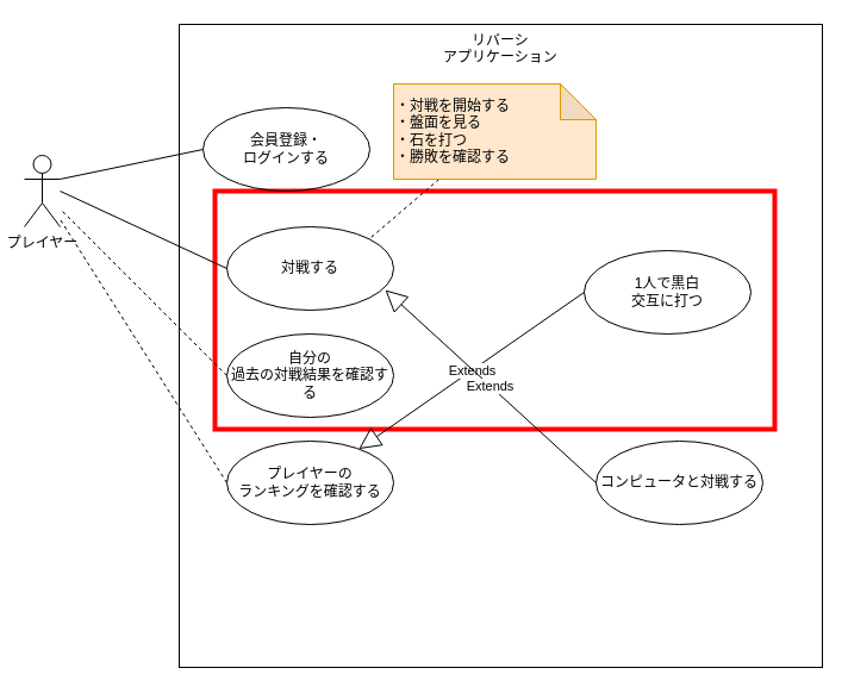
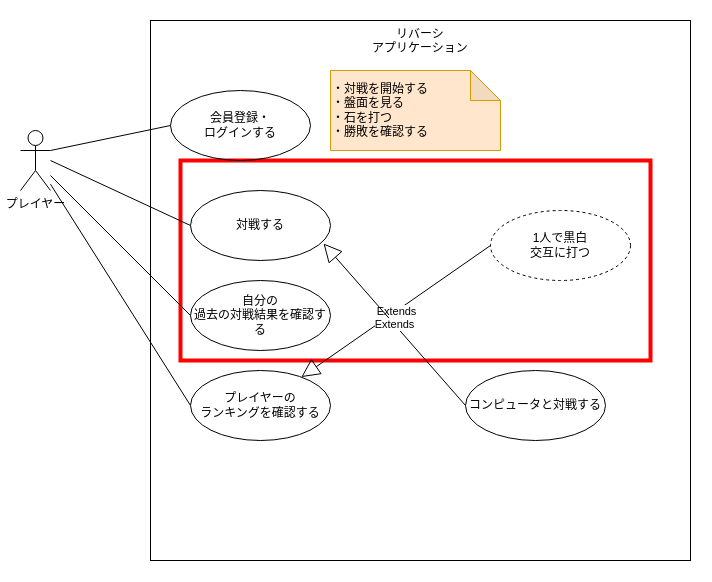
  <mxCell id="0" />
  <mxCell id="1" parent="0" />
  <mxCell id="2" value="リバーシ&lt;br&gt;アプリケーション" style="whiteSpace=wrap;html=1;aspect=fixed;verticalAlign=top;gradientColor=none;fillColor=none;" vertex="1" parent="1"><mxGeometry x="150" y="20" width="540" height="540" as="geometry" /></mxCell>
  <mxCell id="3" value="" style="rounded=0;whiteSpace=wrap;html=1;fillColor=none;gradientColor=none;strokeColor=#FF0000;strokeWidth=4;" vertex="1" parent="1"><mxGeometry x="180" y="160" width="470" height="200" as="geometry" /></mxCell>
  <mxCell id="4" style="edgeStyle=none;sketch=0;html=1;entryX=0;entryY=0.5;entryDx=0;entryDy=0;endArrow=none;endFill=0;" edge="1" parent="1" target="6"><mxGeometry relative="1" as="geometry"><mxPoint x="50" y="160" as="sourcePoint" /></mxGeometry></mxCell>
  <mxCell id="5" value="プレイヤー" style="shape=umlActor;verticalLabelPosition=bottom;verticalAlign=top;html=1;outlineConnect=0;fillColor=none;gradientColor=none;" vertex="1" parent="1"><mxGeometry x="20" y="130" width="30" height="60" as="geometry" /></mxCell>
  <mxCell id="6" value="対戦する" style="ellipse;whiteSpace=wrap;html=1;fillColor=none;gradientColor=none;" vertex="1" parent="1"><mxGeometry x="190" y="190" width="140" height="70" as="geometry" /></mxCell>
- <mxCell id="7" style="edgeStyle=none;html=1;entryX=1;entryY=0;entryDx=0;entryDy=0;endArrow=none;endFill=0;dashed=1;" edge="1" parent="1" source="8" target="6"><mxGeometry relative="1" as="geometry" /></mxCell>
  <mxCell id="8" value="・対戦を開始する&lt;br&gt;・盤面を見る&lt;br&gt;・石を打つ&lt;br&gt;・勝敗を確認する" style="shape=note;whiteSpace=wrap;html=1;backgroundOutline=1;darkOpacity=0.05;fillColor=#ffe6cc;strokeColor=#d79b00;align=left;" vertex="1" parent="1"><mxGeometry x="330" y="70" width="170" height="80" as="geometry" /></mxCell>
- <mxCell id="9" style="edgeStyle=none;html=1;exitX=0;exitY=0.5;exitDx=0;exitDy=0;endArrow=none;endFill=0;dashed=1;" edge="1" parent="1" source="10" target="5"><mxGeometry relative="1" as="geometry" /></mxCell>
+ <mxCell id="9" style="edgeStyle=none;html=1;exitX=0;exitY=0.5;exitDx=0;exitDy=0;endArrow=none;endFill=0;" edge="1" parent="1" source="10" target="5"><mxGeometry relative="1" as="geometry" /></mxCell>
  <mxCell id="10" value="自分の&lt;br&gt;過去の対戦結果を確認する" style="ellipse;whiteSpace=wrap;html=1;fillColor=none;gradientColor=none;" vertex="1" parent="1"><mxGeometry x="190" y="280" width="140" height="70" as="geometry" /></mxCell>
  <mxCell id="11" style="edgeStyle=none;html=1;exitX=0;exitY=0.5;exitDx=0;exitDy=0;entryX=1;entryY=0.333;entryDx=0;entryDy=0;entryPerimeter=0;endArrow=none;endFill=0;" edge="1" parent="1" source="12" target="5"><mxGeometry relative="1" as="geometry" /></mxCell>
  <mxCell id="12" value="会員登録・&lt;br&gt;ログインする" style="ellipse;whiteSpace=wrap;html=1;fillColor=none;gradientColor=none;" vertex="1" parent="1"><mxGeometry x="170" y="90" width="140" height="70" as="geometry" /></mxCell>
- <mxCell id="13" value="1人で黒白&lt;br&gt;交互に打つ" style="ellipse;whiteSpace=wrap;html=1;fillColor=none;gradientColor=none;" vertex="1" parent="1"><mxGeometry x="490" y="210" width="140" height="70" as="geometry" /></mxCell>
- <mxCell id="14" value="コンピュータと対戦する" style="ellipse;whiteSpace=wrap;html=1;fillColor=none;gradientColor=none;" vertex="1" parent="1"><mxGeometry x="500" y="370" width="140" height="70" as="geometry" /></mxCell>
+ <mxCell id="13" value="1人で黒白&lt;br&gt;交互に打つ" style="ellipse;whiteSpace=wrap;html=1;fillColor=none;gradientColor=none;dashed=1;" vertex="1" parent="1"><mxGeometry x="490" y="210" width="140" height="70" as="geometry" /></mxCell>
+ <mxCell id="14" value="コンピュータと対戦する" style="ellipse;whiteSpace=wrap;html=1;fillColor=none;gradientColor=none;" vertex="1" parent="1"><mxGeometry x="465" y="370" width="140" height="70" as="geometry" /></mxCell>
  <mxCell id="15" value="Extends" style="endArrow=block;endSize=16;endFill=0;html=1;sketch=0;exitX=0;exitY=0.5;exitDx=0;exitDy=0;" edge="1" parent="1" source="13" target="18"><mxGeometry width="160" relative="1" as="geometry"><mxPoint x="260" y="210" as="sourcePoint" /><mxPoint x="420" y="210" as="targetPoint" /></mxGeometry></mxCell>
  <mxCell id="16" value="Extends" style="endArrow=block;endSize=16;endFill=0;html=1;sketch=0;exitX=0;exitY=0.5;exitDx=0;exitDy=0;entryX=0.95;entryY=0.757;entryDx=0;entryDy=0;entryPerimeter=0;" edge="1" parent="1" source="14" target="6"><mxGeometry width="160" relative="1" as="geometry"><mxPoint x="400" y="215" as="sourcePoint" /><mxPoint x="320" y="250" as="targetPoint" /></mxGeometry></mxCell>
- <mxCell id="17" style="edgeStyle=none;sketch=0;html=1;exitX=0;exitY=0.5;exitDx=0;exitDy=0;endArrow=none;endFill=0;dashed=1;" edge="1" parent="1" source="18" target="5"><mxGeometry relative="1" as="geometry" /></mxCell>
+ <mxCell id="17" style="edgeStyle=none;sketch=0;html=1;exitX=0;exitY=0.5;exitDx=0;exitDy=0;endArrow=none;endFill=0;" edge="1" parent="1" source="18" target="5"><mxGeometry relative="1" as="geometry" /></mxCell>
  <mxCell id="18" value="プレイヤーの&lt;br&gt;ランキングを確認する" style="ellipse;whiteSpace=wrap;html=1;fillColor=none;gradientColor=none;" vertex="1" parent="1"><mxGeometry x="190" y="370" width="140" height="70" as="geometry" /></mxCell>
